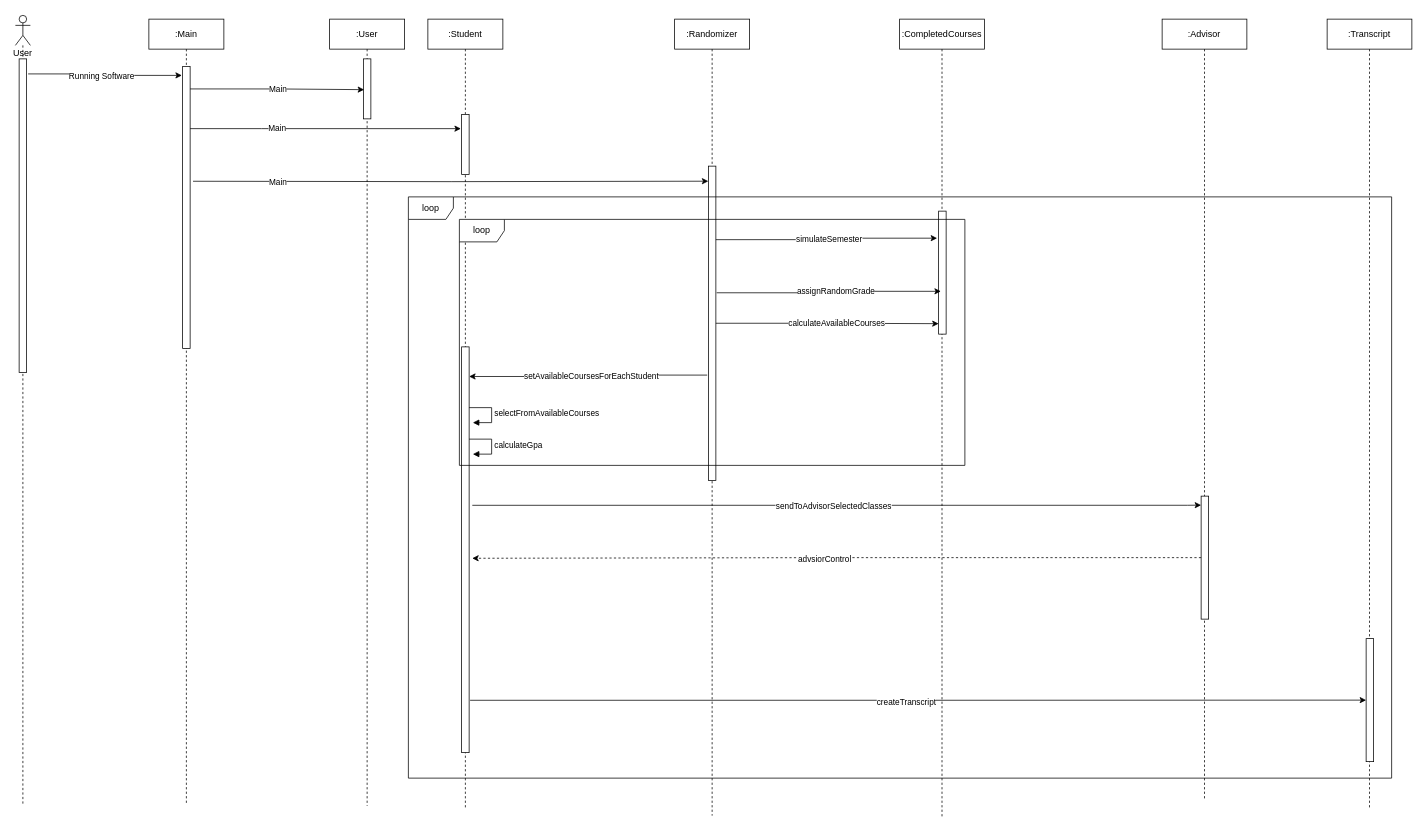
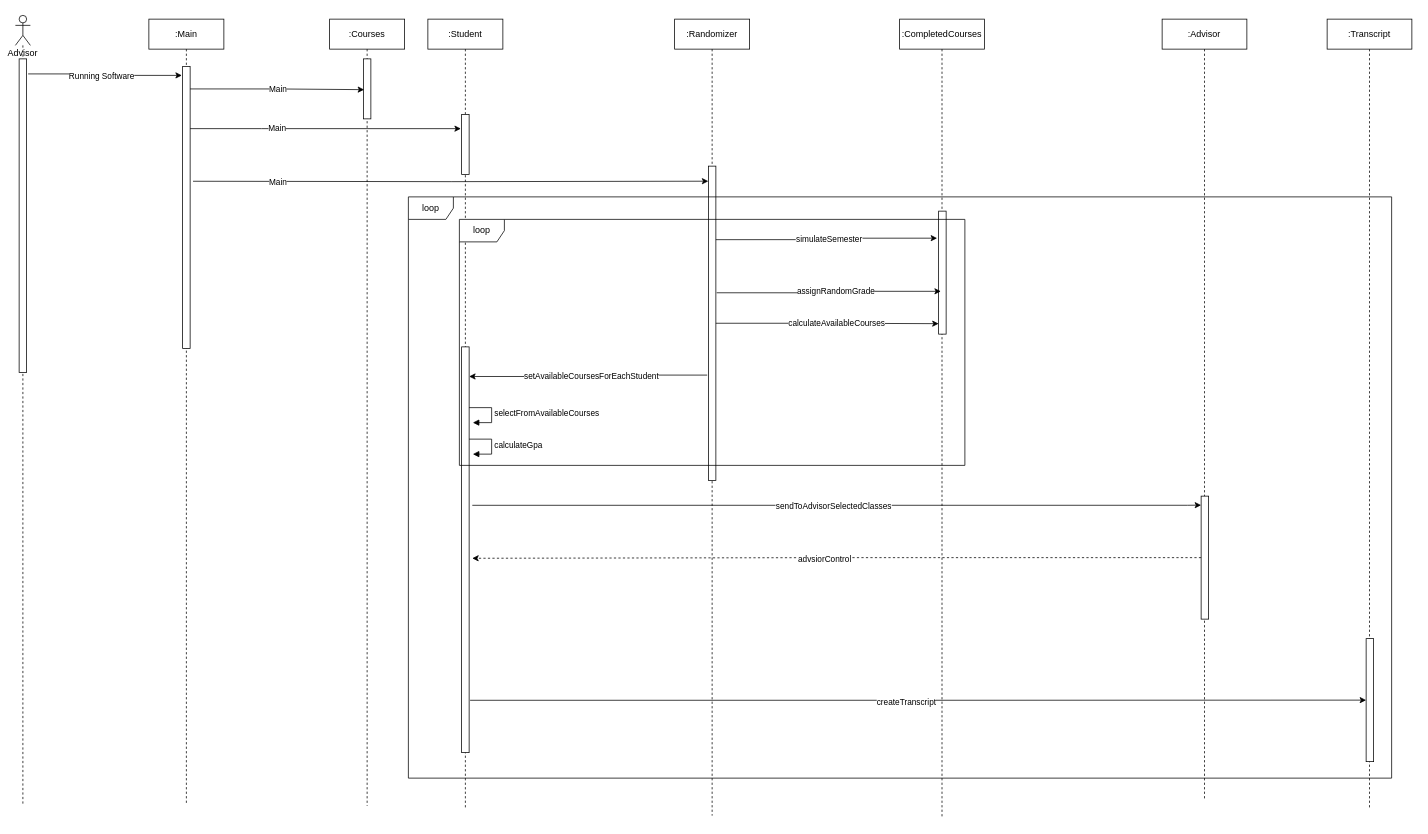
  <mxCell id="0" />
  <mxCell id="1" parent="0" />
- <mxCell id="2" value="User" style="shape=umlLifeline;participant=umlActor;perimeter=lifelinePerimeter;whiteSpace=wrap;html=1;container=1;collapsible=0;recursiveResize=0;verticalAlign=top;spacingTop=36;outlineConnect=0;" vertex="1" parent="1"><mxGeometry x="20" y="20" width="20" height="1053" as="geometry" /></mxCell>
+ <mxCell id="2" value="Advisor" style="shape=umlLifeline;participant=umlActor;perimeter=lifelinePerimeter;whiteSpace=wrap;html=1;container=1;collapsible=0;recursiveResize=0;verticalAlign=top;spacingTop=36;outlineConnect=0;" vertex="1" parent="1"><mxGeometry x="20" y="20" width="20" height="1053" as="geometry" /></mxCell>
  <mxCell id="3" value="" style="html=1;points=[];perimeter=orthogonalPerimeter;" vertex="1" parent="2"><mxGeometry x="5" y="58" width="10" height="418" as="geometry" /></mxCell>
  <mxCell id="4" style="edgeStyle=orthogonalEdgeStyle;rounded=0;orthogonalLoop=1;jettySize=auto;html=1;entryX=-0.1;entryY=0.032;entryDx=0;entryDy=0;entryPerimeter=0;exitX=1.2;exitY=0.048;exitDx=0;exitDy=0;exitPerimeter=0;" edge="1" parent="1" source="3" target="7"><mxGeometry relative="1" as="geometry"><mxPoint x="209" y="287" as="targetPoint" /></mxGeometry></mxCell>
  <mxCell id="5" value="Running Software" style="edgeLabel;html=1;align=center;verticalAlign=middle;resizable=0;points=[];" vertex="1" connectable="0" parent="4"><mxGeometry x="0.248" relative="1" as="geometry"><mxPoint x="-30" as="offset" /></mxGeometry></mxCell>
  <mxCell id="6" value=":Main" style="shape=umlLifeline;perimeter=lifelinePerimeter;whiteSpace=wrap;html=1;container=1;collapsible=0;recursiveResize=0;outlineConnect=0;" vertex="1" parent="1"><mxGeometry x="198" y="25" width="100" height="1046" as="geometry" /></mxCell>
  <mxCell id="7" value="" style="html=1;points=[];perimeter=orthogonalPerimeter;" vertex="1" parent="6"><mxGeometry x="45" y="63" width="10" height="376" as="geometry" /></mxCell>
- <mxCell id="8" value=":User" style="shape=umlLifeline;perimeter=lifelinePerimeter;whiteSpace=wrap;html=1;container=1;collapsible=0;recursiveResize=0;outlineConnect=0;" vertex="1" parent="1"><mxGeometry x="439" y="25" width="100" height="1049" as="geometry" /></mxCell>
+ <mxCell id="8" value=":Courses" style="shape=umlLifeline;perimeter=lifelinePerimeter;whiteSpace=wrap;html=1;container=1;collapsible=0;recursiveResize=0;outlineConnect=0;" vertex="1" parent="1"><mxGeometry x="439" y="25" width="100" height="1049" as="geometry" /></mxCell>
  <mxCell id="9" value="" style="html=1;points=[];perimeter=orthogonalPerimeter;" vertex="1" parent="8"><mxGeometry x="45" y="53" width="10" height="80" as="geometry" /></mxCell>
  <mxCell id="10" value=":Student" style="shape=umlLifeline;perimeter=lifelinePerimeter;whiteSpace=wrap;html=1;container=1;collapsible=0;recursiveResize=0;outlineConnect=0;" vertex="1" parent="1"><mxGeometry x="570" y="25" width="100" height="1051" as="geometry" /></mxCell>
  <mxCell id="11" value="" style="html=1;points=[];perimeter=orthogonalPerimeter;" vertex="1" parent="10"><mxGeometry x="45" y="127" width="10" height="80" as="geometry" /></mxCell>
  <mxCell id="12" value="" style="html=1;points=[];perimeter=orthogonalPerimeter;" vertex="1" parent="10"><mxGeometry x="45" y="437" width="10" height="541" as="geometry" /></mxCell>
  <mxCell id="13" value="selectFromAvailableCourses" style="edgeStyle=orthogonalEdgeStyle;html=1;align=left;spacingLeft=2;endArrow=block;rounded=0;entryX=1;entryY=0;" edge="1" parent="10"><mxGeometry relative="1" as="geometry"><mxPoint x="55" y="518" as="sourcePoint" /><Array as="points"><mxPoint x="85" y="518" /><mxPoint x="85" y="538" /></Array><mxPoint x="60" y="538" as="targetPoint" /></mxGeometry></mxCell>
  <mxCell id="14" style="edgeStyle=orthogonalEdgeStyle;rounded=0;orthogonalLoop=1;jettySize=auto;html=1;exitX=1;exitY=0.08;exitDx=0;exitDy=0;exitPerimeter=0;entryX=0.1;entryY=0.513;entryDx=0;entryDy=0;entryPerimeter=0;" edge="1" parent="1" source="7" target="9"><mxGeometry relative="1" as="geometry" /></mxCell>
  <mxCell id="15" value="Main" style="edgeLabel;html=1;align=center;verticalAlign=middle;resizable=0;points=[];" vertex="1" connectable="0" parent="14"><mxGeometry x="-0.257" y="-4" relative="1" as="geometry"><mxPoint x="30" y="-5" as="offset" /></mxGeometry></mxCell>
  <mxCell id="16" style="edgeStyle=orthogonalEdgeStyle;rounded=0;orthogonalLoop=1;jettySize=auto;html=1;entryX=-0.1;entryY=0.238;entryDx=0;entryDy=0;entryPerimeter=0;" edge="1" parent="1" source="7" target="11"><mxGeometry relative="1" as="geometry"><Array as="points"><mxPoint x="348" y="171" /><mxPoint x="348" y="171" /></Array></mxGeometry></mxCell>
  <mxCell id="17" value="Main" style="edgeLabel;html=1;align=center;verticalAlign=middle;resizable=0;points=[];" vertex="1" connectable="0" parent="16"><mxGeometry x="-0.357" y="-2" relative="1" as="geometry"><mxPoint y="-3" as="offset" /></mxGeometry></mxCell>
  <mxCell id="18" value=":Randomizer" style="shape=umlLifeline;perimeter=lifelinePerimeter;whiteSpace=wrap;html=1;container=1;collapsible=0;recursiveResize=0;outlineConnect=0;" vertex="1" parent="1"><mxGeometry x="899" y="25" width="100" height="1062" as="geometry" /></mxCell>
  <mxCell id="19" value="" style="html=1;points=[];perimeter=orthogonalPerimeter;" vertex="1" parent="18"><mxGeometry x="45" y="196" width="10" height="419" as="geometry" /></mxCell>
  <mxCell id="20" style="edgeStyle=orthogonalEdgeStyle;rounded=0;orthogonalLoop=1;jettySize=auto;html=1;exitX=1.389;exitY=0.551;exitDx=0;exitDy=0;exitPerimeter=0;entryX=-0.008;entryY=0.048;entryDx=0;entryDy=0;entryPerimeter=0;" edge="1" parent="1" target="19"><mxGeometry relative="1" as="geometry"><mxPoint x="256.89" y="241.176" as="sourcePoint" /><mxPoint x="944" y="220.883" as="targetPoint" /><Array as="points" /></mxGeometry></mxCell>
  <mxCell id="21" value="Main" style="edgeLabel;html=1;align=center;verticalAlign=middle;resizable=0;points=[];" vertex="1" connectable="0" parent="20"><mxGeometry x="-0.236" relative="1" as="geometry"><mxPoint x="-150" as="offset" /></mxGeometry></mxCell>
  <mxCell id="22" value=":CompletedCourses" style="shape=umlLifeline;perimeter=lifelinePerimeter;whiteSpace=wrap;html=1;container=1;collapsible=0;recursiveResize=0;outlineConnect=0;" vertex="1" parent="1"><mxGeometry x="1199" y="25" width="113" height="1065" as="geometry" /></mxCell>
  <mxCell id="23" value="" style="html=1;points=[];perimeter=orthogonalPerimeter;" vertex="1" parent="22"><mxGeometry x="52" y="256" width="10" height="164" as="geometry" /></mxCell>
  <mxCell id="24" style="edgeStyle=orthogonalEdgeStyle;rounded=0;orthogonalLoop=1;jettySize=auto;html=1;entryX=-0.2;entryY=0.22;entryDx=0;entryDy=0;entryPerimeter=0;exitX=1;exitY=0.234;exitDx=0;exitDy=0;exitPerimeter=0;" edge="1" parent="1" source="19" target="23"><mxGeometry relative="1" as="geometry"><Array as="points" /></mxGeometry></mxCell>
  <mxCell id="25" value="simulateSemester" style="edgeLabel;html=1;align=center;verticalAlign=middle;resizable=0;points=[];" vertex="1" connectable="0" parent="24"><mxGeometry x="-0.286" y="-2" relative="1" as="geometry"><mxPoint x="44" y="-3" as="offset" /></mxGeometry></mxCell>
  <mxCell id="26" style="edgeStyle=orthogonalEdgeStyle;rounded=0;orthogonalLoop=1;jettySize=auto;html=1;entryX=0.3;entryY=0.652;entryDx=0;entryDy=0;entryPerimeter=0;exitX=1.1;exitY=0.403;exitDx=0;exitDy=0;exitPerimeter=0;" edge="1" parent="1" source="19" target="23"><mxGeometry relative="1" as="geometry"><mxPoint x="958" y="352" as="sourcePoint" /></mxGeometry></mxCell>
  <mxCell id="27" value="assignRandomGrade" style="edgeLabel;html=1;align=center;verticalAlign=middle;resizable=0;points=[];" vertex="1" connectable="0" parent="26"><mxGeometry x="0.07" relative="1" as="geometry"><mxPoint as="offset" /></mxGeometry></mxCell>
  <mxCell id="28" style="edgeStyle=orthogonalEdgeStyle;rounded=0;orthogonalLoop=1;jettySize=auto;html=1;entryX=0;entryY=0.915;entryDx=0;entryDy=0;entryPerimeter=0;" edge="1" parent="1" source="19" target="23"><mxGeometry relative="1" as="geometry" /></mxCell>
  <mxCell id="29" value="calculateAvailableCourses" style="edgeLabel;html=1;align=center;verticalAlign=middle;resizable=0;points=[];" vertex="1" connectable="0" parent="28"><mxGeometry x="0.079" y="1" relative="1" as="geometry"><mxPoint as="offset" /></mxGeometry></mxCell>
  <mxCell id="30" style="edgeStyle=orthogonalEdgeStyle;rounded=0;orthogonalLoop=1;jettySize=auto;html=1;entryX=1;entryY=0.073;entryDx=0;entryDy=0;entryPerimeter=0;exitX=-0.156;exitY=0.665;exitDx=0;exitDy=0;exitPerimeter=0;" edge="1" parent="1" source="19" target="12"><mxGeometry relative="1" as="geometry" /></mxCell>
  <mxCell id="31" value="setAvailableCoursesForEachStudent" style="edgeLabel;html=1;align=center;verticalAlign=middle;resizable=0;points=[];" vertex="1" connectable="0" parent="30"><mxGeometry x="-0.219" y="1" relative="1" as="geometry"><mxPoint x="-30" as="offset" /></mxGeometry></mxCell>
  <mxCell id="32" value=":Advisor" style="shape=umlLifeline;perimeter=lifelinePerimeter;whiteSpace=wrap;html=1;container=1;collapsible=0;recursiveResize=0;outlineConnect=0;" vertex="1" parent="1"><mxGeometry x="1549" y="25" width="113" height="1042" as="geometry" /></mxCell>
  <mxCell id="33" value="" style="html=1;points=[];perimeter=orthogonalPerimeter;" vertex="1" parent="32"><mxGeometry x="52" y="636" width="10" height="164" as="geometry" /></mxCell>
  <mxCell id="34" style="edgeStyle=orthogonalEdgeStyle;rounded=0;orthogonalLoop=1;jettySize=auto;html=1;exitX=1.423;exitY=0.89;exitDx=0;exitDy=0;exitPerimeter=0;" edge="1" parent="1"><mxGeometry relative="1" as="geometry"><mxPoint x="629.23" y="673.24" as="sourcePoint" /><mxPoint x="1601" y="673" as="targetPoint" /><Array as="points"><mxPoint x="1583" y="673" /><mxPoint x="1583" y="673" /></Array></mxGeometry></mxCell>
  <mxCell id="35" value="sendToAdvisorSelectedClasses" style="edgeLabel;html=1;align=center;verticalAlign=middle;resizable=0;points=[];" vertex="1" connectable="0" parent="34"><mxGeometry x="0.114" y="-5" relative="1" as="geometry"><mxPoint x="-60" y="-4" as="offset" /></mxGeometry></mxCell>
  <mxCell id="36" style="edgeStyle=orthogonalEdgeStyle;rounded=0;orthogonalLoop=1;jettySize=auto;html=1;entryX=1.412;entryY=0.521;entryDx=0;entryDy=0;entryPerimeter=0;dashed=1;" edge="1" parent="1" source="33" target="12"><mxGeometry relative="1" as="geometry" /></mxCell>
  <mxCell id="37" value="advsiorControl" style="edgeLabel;html=1;align=center;verticalAlign=middle;resizable=0;points=[];" vertex="1" connectable="0" parent="36"><mxGeometry x="0.035" y="1" relative="1" as="geometry"><mxPoint as="offset" /></mxGeometry></mxCell>
  <mxCell id="38" value=":Transcript" style="shape=umlLifeline;perimeter=lifelinePerimeter;whiteSpace=wrap;html=1;container=1;collapsible=0;recursiveResize=0;outlineConnect=0;" vertex="1" parent="1"><mxGeometry x="1769" y="25" width="113" height="1051" as="geometry" /></mxCell>
  <mxCell id="39" value="" style="html=1;points=[];perimeter=orthogonalPerimeter;" vertex="1" parent="38"><mxGeometry x="52" y="826" width="10" height="164" as="geometry" /></mxCell>
  <mxCell id="40" value="calculateGpa" style="edgeStyle=orthogonalEdgeStyle;html=1;align=left;spacingLeft=2;endArrow=block;rounded=0;entryX=1;entryY=0;" edge="1" parent="1"><mxGeometry relative="1" as="geometry"><mxPoint x="625" y="585" as="sourcePoint" /><Array as="points"><mxPoint x="655" y="585" /><mxPoint x="655" y="605" /></Array><mxPoint x="630" y="605" as="targetPoint" /></mxGeometry></mxCell>
  <mxCell id="41" style="edgeStyle=orthogonalEdgeStyle;rounded=0;orthogonalLoop=1;jettySize=auto;html=1;exitX=1.131;exitY=0.871;exitDx=0;exitDy=0;exitPerimeter=0;" edge="1" parent="1" source="12" target="39"><mxGeometry relative="1" as="geometry"><mxPoint x="1471.286" y="1004.571" as="targetPoint" /></mxGeometry></mxCell>
  <mxCell id="42" value="createTranscript" style="edgeLabel;html=1;align=center;verticalAlign=middle;resizable=0;points=[];" vertex="1" connectable="0" parent="41"><mxGeometry x="-0.026" y="-2" relative="1" as="geometry"><mxPoint x="-1" as="offset" /></mxGeometry></mxCell>
  <mxCell id="43" value="loop" style="shape=umlFrame;whiteSpace=wrap;html=1;" vertex="1" parent="1"><mxGeometry x="544" y="262" width="1311" height="775" as="geometry" /></mxCell>
  <mxCell id="44" value="loop" style="shape=umlFrame;whiteSpace=wrap;html=1;" vertex="1" parent="1"><mxGeometry x="612" y="292" width="674" height="328" as="geometry" /></mxCell>
